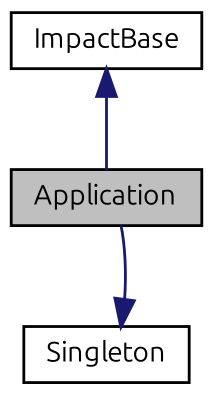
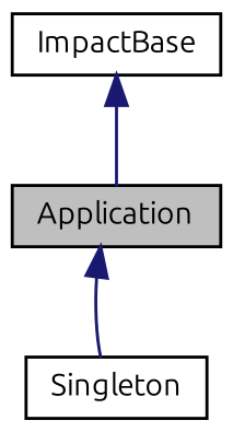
  digraph {
    fontname=Ubuntu
    node [color=black fillcolor=white fontname=Ubuntu fontsize=10 shape=record style=filled]
    edge [color=midnightblue dir=back fontname=Ubuntu fontsize=10 labelfontname=Helvetica labelfontsize=10 style=solid]
    n1 [fillcolor=grey75 fontcolor=black height=0.2 label=Application width=0.4]
    n2 [height=0.2 label=Singleton width=0.4]
    n3 [height=0.2 label=ImpactBase width=0.4]
-   n2 -> n1
+   n1 -> n2
    n3 -> n1
  }
